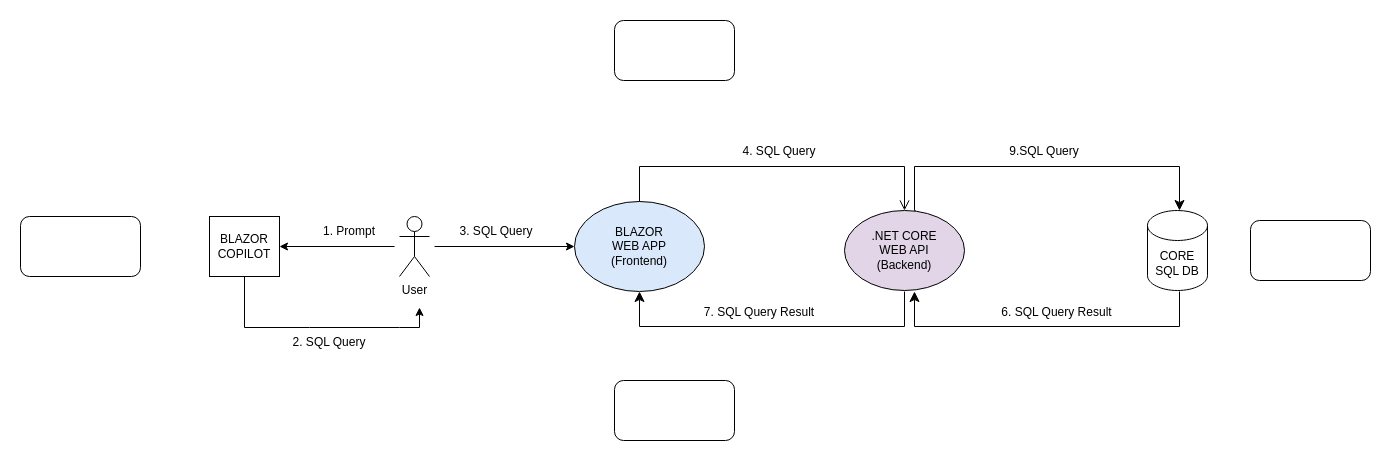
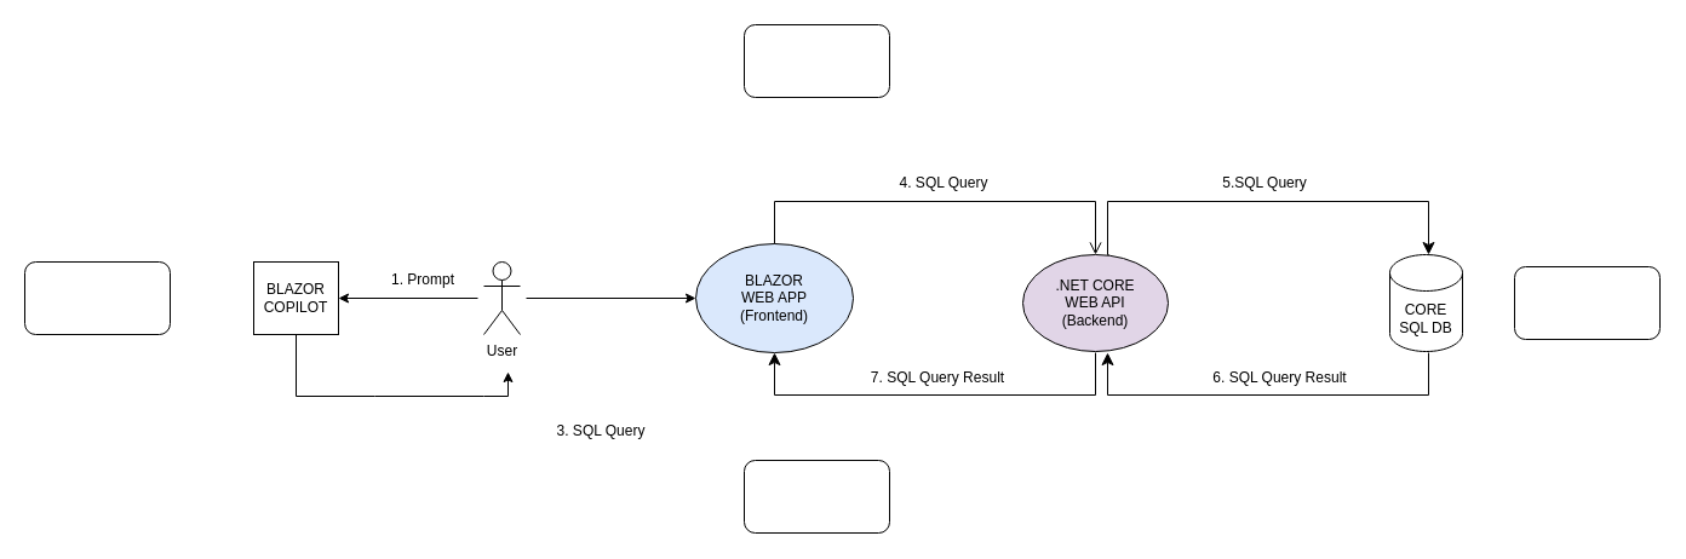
  <mxCell id="0" />
  <mxCell id="1" parent="0" />
  <mxCell id="2" value="User" style="shape=umlActor;verticalLabelPosition=bottom;verticalAlign=top;html=1;outlineConnect=0;" vertex="1" parent="1"><mxGeometry x="399" y="216" width="30" height="60" as="geometry" /></mxCell>
  <mxCell id="3" value="" style="endArrow=classic;html=1;rounded=0;entryX=1;entryY=0.5;entryDx=0;entryDy=0;" edge="1" parent="1" target="5"><mxGeometry width="50" height="50" relative="1" as="geometry"><mxPoint x="394" y="246" as="sourcePoint" /><mxPoint x="319" y="246" as="targetPoint" /></mxGeometry></mxCell>
  <mxCell id="4" value="1. Prompt" style="text;html=1;align=center;verticalAlign=middle;whiteSpace=wrap;rounded=0;" vertex="1" parent="1"><mxGeometry x="319" y="216" width="60" height="30" as="geometry" /></mxCell>
  <mxCell id="5" value="BLAZOR COPILOT" style="rounded=0;whiteSpace=wrap;html=1;" vertex="1" parent="1"><mxGeometry x="209" y="216" width="70" height="60" as="geometry" /></mxCell>
- <mxCell id="6" value="2. SQL Query" style="text;html=1;align=center;verticalAlign=middle;whiteSpace=wrap;rounded=0;" vertex="1" parent="1"><mxGeometry x="284" y="327" width="90" height="30" as="geometry" /></mxCell>
  <mxCell id="7" value="BLAZOR&lt;div&gt;WEB APP&lt;br&gt;(Frontend)&lt;/div&gt;" style="ellipse;whiteSpace=wrap;html=1;fillColor=#dae8fc;" vertex="1" parent="1"><mxGeometry x="574" y="201" width="130" height="90" as="geometry" /></mxCell>
  <mxCell id="8" value="4. SQL Query" style="text;html=1;align=center;verticalAlign=middle;whiteSpace=wrap;rounded=0;" vertex="1" parent="1"><mxGeometry x="734" y="136" width="90" height="30" as="geometry" /></mxCell>
  <mxCell id="9" value=".NET CORE&lt;div&gt;WEB API&lt;br&gt;(Backend)&lt;/div&gt;" style="ellipse;whiteSpace=wrap;html=1;fillColor=#e1d5e7;" vertex="1" parent="1"><mxGeometry x="844" y="210" width="120" height="80" as="geometry" /></mxCell>
  <mxCell id="10" value="" style="edgeStyle=segmentEdgeStyle;endArrow=open;html=1;curved=0;rounded=0;endSize=8;startSize=8;exitX=0.5;exitY=0;exitDx=0;exitDy=0;entryX=0.5;entryY=0;entryDx=0;entryDy=0;" edge="1" parent="1" source="7" target="9"><mxGeometry width="50" height="50" relative="1" as="geometry"><mxPoint x="574" y="166" as="sourcePoint" /><mxPoint x="624" y="116" as="targetPoint" /><Array as="points"><mxPoint x="639" y="166" /><mxPoint x="904" y="166" /></Array></mxGeometry></mxCell>
- <mxCell id="11" value="7. SQL Query Result" style="text;html=1;align=center;verticalAlign=middle;whiteSpace=wrap;rounded=0;" vertex="1" parent="1"><mxGeometry x="699" y="297" width="120" height="30" as="geometry" /></mxCell>
+ <mxCell id="11" value="7. SQL Query Result" style="text;html=1;align=center;verticalAlign=middle;whiteSpace=wrap;rounded=0;" vertex="1" parent="1"><mxGeometry x="714" y="297" width="120" height="30" as="geometry" /></mxCell>
  <mxCell id="12" value="" style="edgeStyle=segmentEdgeStyle;endArrow=classic;html=1;curved=0;rounded=0;endSize=8;startSize=8;entryX=0.5;entryY=1;entryDx=0;entryDy=0;" edge="1" parent="1" target="7"><mxGeometry width="50" height="50" relative="1" as="geometry"><mxPoint x="904" y="291" as="sourcePoint" /><mxPoint x="804" y="346" as="targetPoint" /><Array as="points"><mxPoint x="904" y="326" /><mxPoint x="639" y="326" /></Array></mxGeometry></mxCell>
- <mxCell id="13" value="3. SQL Query" style="text;html=1;align=center;verticalAlign=middle;whiteSpace=wrap;rounded=0;" vertex="1" parent="1"><mxGeometry x="451" y="216" width="90" height="30" as="geometry" /></mxCell>
- <mxCell id="14" value="9.SQL Query" style="text;html=1;align=center;verticalAlign=middle;whiteSpace=wrap;rounded=0;" vertex="1" parent="1"><mxGeometry x="999" y="136" width="90" height="30" as="geometry" /></mxCell>
+ <mxCell id="13" value="3. SQL Query" style="text;html=1;align=center;verticalAlign=middle;whiteSpace=wrap;rounded=0;" vertex="1" parent="1"><mxGeometry x="451" y="341" width="90" height="30" as="geometry" /></mxCell>
+ <mxCell id="14" value="5.SQL Query" style="text;html=1;align=center;verticalAlign=middle;whiteSpace=wrap;rounded=0;" vertex="1" parent="1"><mxGeometry x="999" y="136" width="90" height="30" as="geometry" /></mxCell>
  <mxCell id="15" value="" style="edgeStyle=segmentEdgeStyle;endArrow=classic;html=1;curved=0;rounded=0;endSize=8;startSize=8;exitX=0.592;exitY=0;exitDx=0;exitDy=0;entryX=0.5;entryY=0;entryDx=0;entryDy=0;exitPerimeter=0;" edge="1" parent="1" source="9"><mxGeometry width="50" height="50" relative="1" as="geometry"><mxPoint x="914" y="201" as="sourcePoint" /><mxPoint x="1179" y="210" as="targetPoint" /><Array as="points"><mxPoint x="914" y="210" /><mxPoint x="914" y="166" /><mxPoint x="1179" y="166" /></Array></mxGeometry></mxCell>
  <mxCell id="16" value="6. SQL Query Result" style="text;html=1;align=center;verticalAlign=middle;whiteSpace=wrap;rounded=0;" vertex="1" parent="1"><mxGeometry x="984" y="297" width="145" height="30" as="geometry" /></mxCell>
  <mxCell id="17" value="" style="edgeStyle=segmentEdgeStyle;endArrow=classic;html=1;curved=0;rounded=0;endSize=8;startSize=8;entryX=0.5;entryY=1;entryDx=0;entryDy=0;" edge="1" parent="1"><mxGeometry width="50" height="50" relative="1" as="geometry"><mxPoint x="1179" y="291" as="sourcePoint" /><mxPoint x="914" y="291" as="targetPoint" /><Array as="points"><mxPoint x="1179" y="326" /><mxPoint x="914" y="326" /></Array></mxGeometry></mxCell>
  <mxCell id="18" value="CORE SQL DB" style="shape=cylinder3;whiteSpace=wrap;html=1;boundedLbl=1;backgroundOutline=1;size=15;" vertex="1" parent="1"><mxGeometry x="1147" y="210" width="60" height="80" as="geometry" /></mxCell>
  <mxCell id="19" value="" style="endArrow=classic;html=1;rounded=0;exitX=0.5;exitY=1;exitDx=0;exitDy=0;" edge="1" parent="1" source="5"><mxGeometry width="50" height="50" relative="1" as="geometry"><mxPoint x="244" y="250" as="sourcePoint" /><mxPoint x="419" y="307" as="targetPoint" /><Array as="points"><mxPoint x="244" y="327" /><mxPoint x="309" y="327" /><mxPoint x="399" y="327" /><mxPoint x="419" y="327" /></Array></mxGeometry></mxCell>
  <mxCell id="20" value="" style="endArrow=classic;html=1;rounded=0;entryX=0;entryY=0.5;entryDx=0;entryDy=0;" edge="1" parent="1"><mxGeometry width="50" height="50" relative="1" as="geometry"><mxPoint x="434" y="246" as="sourcePoint" /><mxPoint x="574" y="246" as="targetPoint" /></mxGeometry></mxCell>
  <mxCell id="21" value="" style="rounded=1;whiteSpace=wrap;html=1;" vertex="1" parent="1"><mxGeometry x="1250" y="220" width="120" height="60" as="geometry" /></mxCell>
  <mxCell id="22" value="" style="rounded=1;whiteSpace=wrap;html=1;" vertex="1" parent="1"><mxGeometry x="614" y="380" width="120" height="60" as="geometry" /></mxCell>
  <mxCell id="23" value="" style="rounded=1;whiteSpace=wrap;html=1;" vertex="1" parent="1"><mxGeometry x="614" y="20" width="120" height="60" as="geometry" /></mxCell>
  <mxCell id="24" value="" style="rounded=1;whiteSpace=wrap;html=1;" vertex="1" parent="1"><mxGeometry x="20" y="216" width="120" height="60" as="geometry" /></mxCell>
